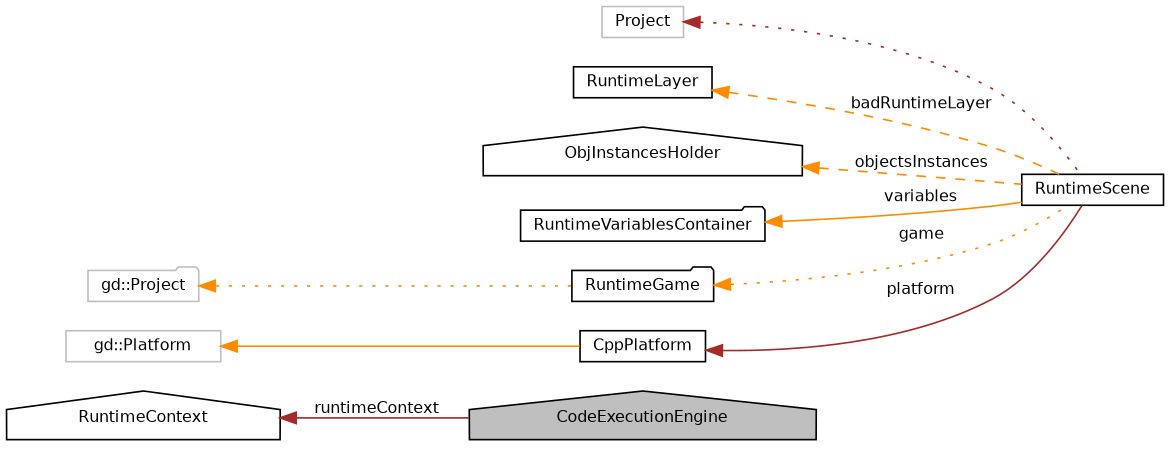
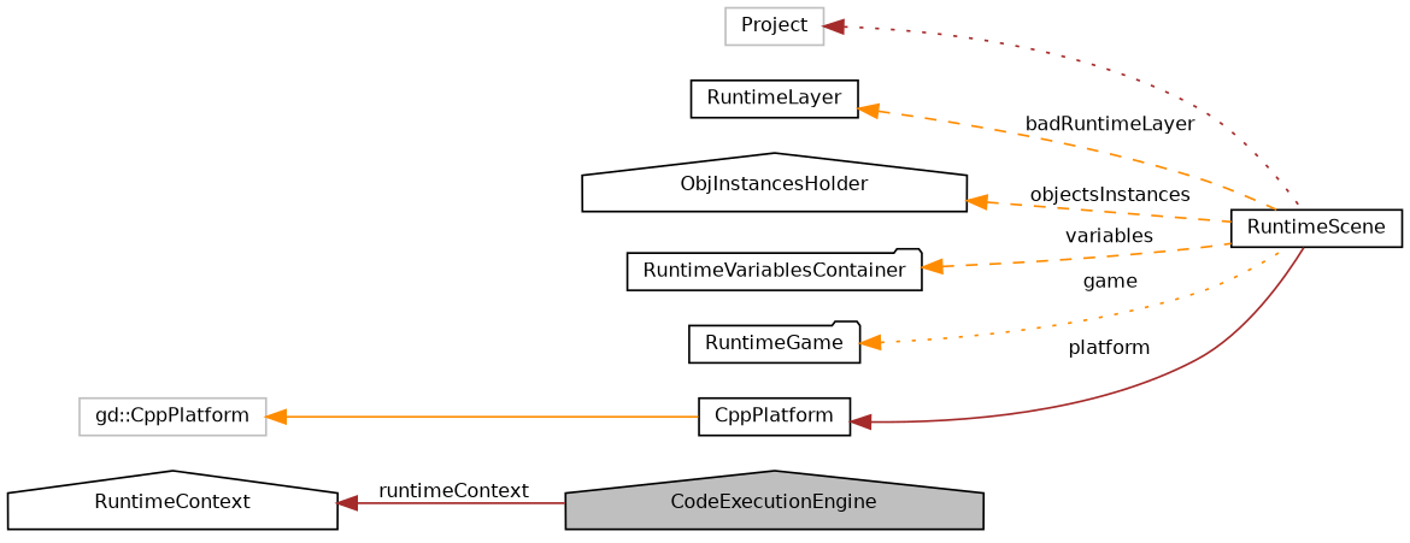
  digraph {
    rankdir=LR
    node [color=black fillcolor=white fontname=Helvetica fontsize=10 shape=box style=filled]
    edge [color=darkorange dir=back fontname=Helvetica fontsize=10 labelfontname=Helvetica labelfontsize=10 style=solid]
    n1 [fillcolor=grey75 fontcolor=black height=0.2 label=CodeExecutionEngine shape=house width=0.4]
    n2 [height=0.2 label=RuntimeContext shape=house width=0.4]
    n3 [height=0.2 label=RuntimeScene width=0.4]
    n4 [color=grey75 height=0.2 label=Project width=0.4]
    n5 [height=0.2 label=RuntimeLayer width=0.4]
    n6 [height=0.2 label=ObjInstancesHolder shape=house width=0.4]
    n7 [height=0.2 label=RuntimeVariablesContainer shape=folder width=0.4]
    n8 [height=0.2 label=RuntimeGame shape=folder width=0.4]
-   n9 [color=grey75 height=0.2 label="gd::Project" shape=folder width=0.4]
    n10 [height=0.2 label=CppPlatform width=0.4]
-   n11 [color=grey75 height=0.2 label="gd::Platform" width=0.4]
+   n11 [color=grey75 height=0.2 label="gd::CppPlatform" width=0.4]
    n2 -> n1 [color=brown label=" runtimeContext"]
    n4 -> n3 [color=brown style=dotted]
    n5 -> n3 [label=" badRuntimeLayer" style=dashed]
    n6 -> n3 [label=" objectsInstances" style=dashed]
-   n7 -> n3 [label=" variables"]
+   n7 -> n3 [label=" variables" style=dashed]
    n8 -> n3 [label=" game" style=dotted]
-   n9 -> n8 [style=dotted]
    n10 -> n3 [color=brown label=" platform"]
    n11 -> n10
  }
